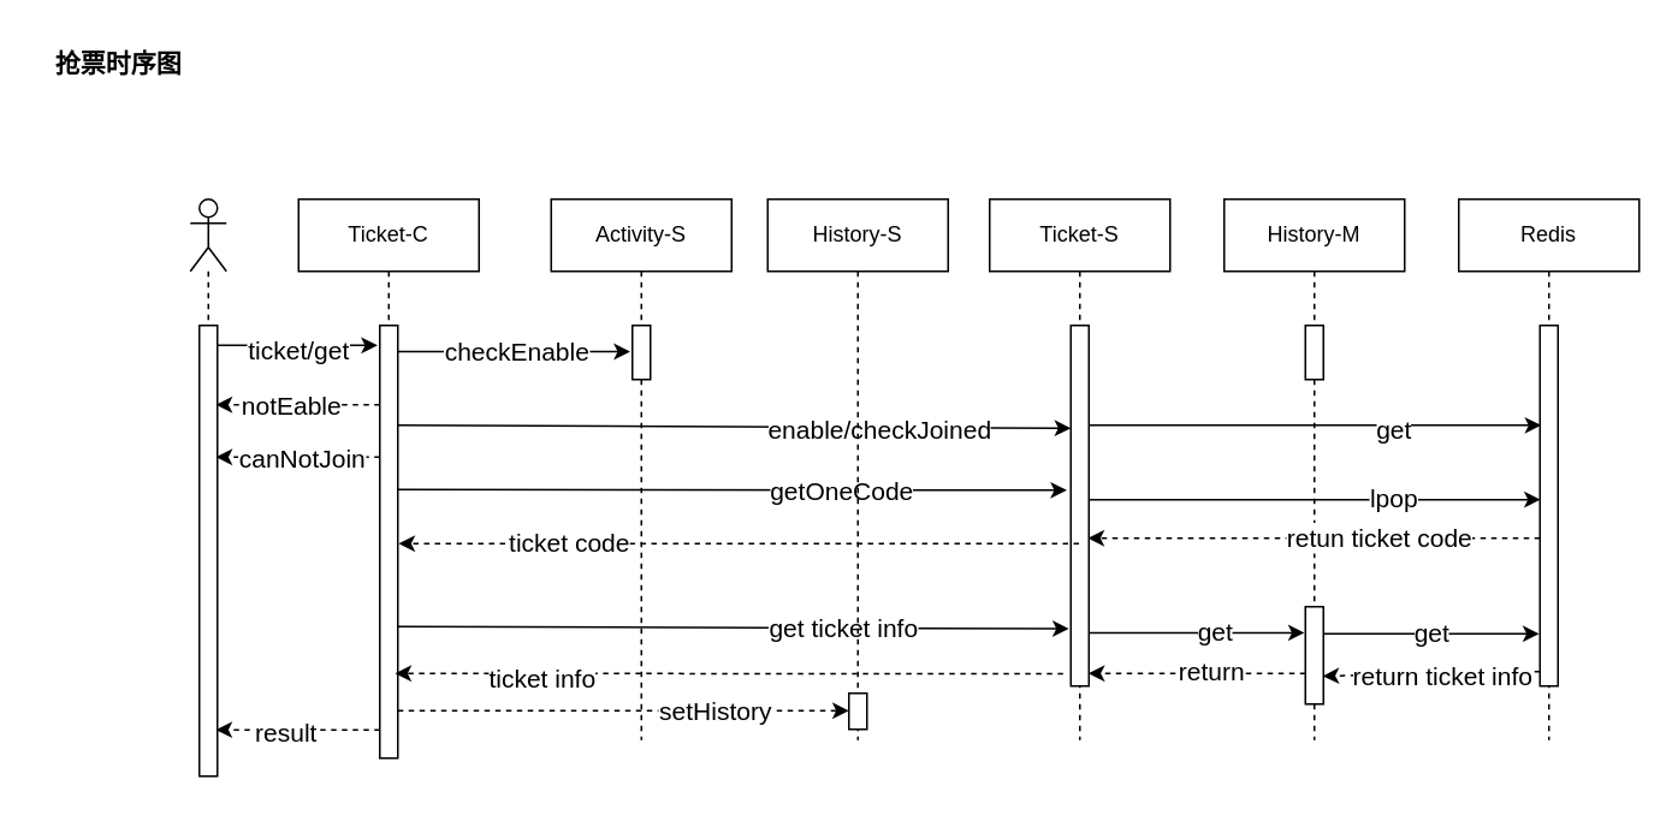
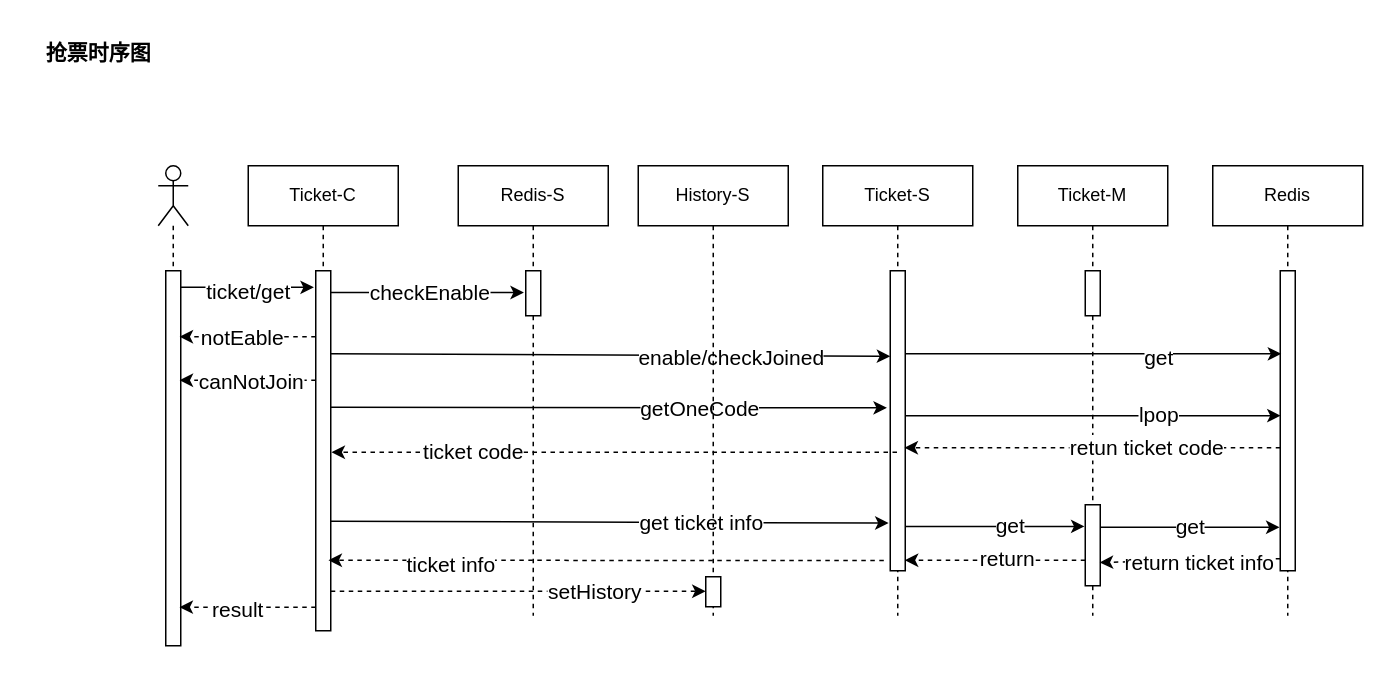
  <mxCell id="0" />
  <mxCell id="1" parent="0" />
  <mxCell id="2" value="" style="shape=umlLifeline;participant=umlActor;perimeter=lifelinePerimeter;whiteSpace=wrap;html=1;container=1;collapsible=0;recursiveResize=0;verticalAlign=top;spacingTop=36;outlineConnect=0;" vertex="1" parent="1"><mxGeometry x="105" y="110" width="20" height="320" as="geometry" /></mxCell>
  <mxCell id="3" value="" style="html=1;points=[];perimeter=orthogonalPerimeter;" vertex="1" parent="2"><mxGeometry x="5" y="70" width="10" height="250" as="geometry" /></mxCell>
  <mxCell id="4" value="Ticket-C" style="shape=umlLifeline;perimeter=lifelinePerimeter;whiteSpace=wrap;html=1;container=1;collapsible=0;recursiveResize=0;outlineConnect=0;" vertex="1" parent="1"><mxGeometry x="165" y="110" width="100" height="310" as="geometry" /></mxCell>
  <mxCell id="5" value="" style="html=1;points=[];perimeter=orthogonalPerimeter;" vertex="1" parent="4"><mxGeometry x="45" y="70" width="10" height="240" as="geometry" /></mxCell>
  <mxCell id="6" value="&lt;font style=&quot;font-size: 14px;&quot;&gt;&lt;b style=&quot;&quot;&gt;抢票时序图&lt;/b&gt;&lt;/font&gt;" style="text;html=1;align=center;verticalAlign=middle;resizable=0;points=[];autosize=1;strokeColor=none;fillColor=none;" vertex="1" parent="1"><mxGeometry x="20" y="20" width="90" height="30" as="geometry" /></mxCell>
- <mxCell id="7" value="Activity-S" style="shape=umlLifeline;perimeter=lifelinePerimeter;whiteSpace=wrap;html=1;container=1;collapsible=0;recursiveResize=0;outlineConnect=0;" vertex="1" parent="1"><mxGeometry x="305" y="110" width="100" height="300" as="geometry" /></mxCell>
+ <mxCell id="7" value="Redis-S" style="shape=umlLifeline;perimeter=lifelinePerimeter;whiteSpace=wrap;html=1;container=1;collapsible=0;recursiveResize=0;outlineConnect=0;" vertex="1" parent="1"><mxGeometry x="305" y="110" width="100" height="300" as="geometry" /></mxCell>
  <mxCell id="8" value="" style="html=1;points=[];perimeter=orthogonalPerimeter;" vertex="1" parent="7"><mxGeometry x="45" y="70" width="10" height="30" as="geometry" /></mxCell>
  <mxCell id="9" style="edgeStyle=none;html=1;entryX=-0.124;entryY=0.08;entryDx=0;entryDy=0;entryPerimeter=0;fontSize=14;" edge="1" parent="7"><mxGeometry relative="1" as="geometry"><mxPoint x="-85" y="84.52" as="sourcePoint" /><mxPoint x="43.76" y="84.52" as="targetPoint" /></mxGeometry></mxCell>
  <mxCell id="10" value="checkEnable" style="edgeLabel;html=1;align=center;verticalAlign=middle;resizable=0;points=[];fontSize=14;" vertex="1" connectable="0" parent="9"><mxGeometry x="0.275" y="-1" relative="1" as="geometry"><mxPoint x="-17" y="-1" as="offset" /></mxGeometry></mxCell>
  <mxCell id="11" value="Ticket-S" style="shape=umlLifeline;perimeter=lifelinePerimeter;whiteSpace=wrap;html=1;container=1;collapsible=0;recursiveResize=0;outlineConnect=0;" vertex="1" parent="1"><mxGeometry x="548" y="110" width="100" height="300" as="geometry" /></mxCell>
  <mxCell id="12" value="" style="html=1;points=[];perimeter=orthogonalPerimeter;" vertex="1" parent="11"><mxGeometry x="45" y="70" width="10" height="200" as="geometry" /></mxCell>
- <mxCell id="13" value="History-M" style="shape=umlLifeline;perimeter=lifelinePerimeter;whiteSpace=wrap;html=1;container=1;collapsible=0;recursiveResize=0;outlineConnect=0;" vertex="1" parent="1"><mxGeometry x="678" y="110" width="100" height="300" as="geometry" /></mxCell>
+ <mxCell id="13" value="Ticket-M" style="shape=umlLifeline;perimeter=lifelinePerimeter;whiteSpace=wrap;html=1;container=1;collapsible=0;recursiveResize=0;outlineConnect=0;" vertex="1" parent="1"><mxGeometry x="678" y="110" width="100" height="300" as="geometry" /></mxCell>
  <mxCell id="14" value="" style="html=1;points=[];perimeter=orthogonalPerimeter;" vertex="1" parent="13"><mxGeometry x="45" y="70" width="10" height="30" as="geometry" /></mxCell>
  <mxCell id="15" value="" style="html=1;points=[];perimeter=orthogonalPerimeter;" vertex="1" parent="13"><mxGeometry x="45" y="226" width="10" height="54" as="geometry" /></mxCell>
  <mxCell id="16" value="Redis" style="shape=umlLifeline;perimeter=lifelinePerimeter;whiteSpace=wrap;html=1;container=1;collapsible=0;recursiveResize=0;outlineConnect=0;" vertex="1" parent="1"><mxGeometry x="808" y="110" width="100" height="300" as="geometry" /></mxCell>
  <mxCell id="17" value="" style="html=1;points=[];perimeter=orthogonalPerimeter;" vertex="1" parent="16"><mxGeometry x="45" y="70" width="10" height="200" as="geometry" /></mxCell>
  <mxCell id="18" style="edgeStyle=none;html=1;entryX=-0.124;entryY=0.071;entryDx=0;entryDy=0;entryPerimeter=0;fontSize=14;" edge="1" parent="1"><mxGeometry relative="1" as="geometry"><mxPoint x="120" y="191.04" as="sourcePoint" /><mxPoint x="208.76" y="191.04" as="targetPoint" /></mxGeometry></mxCell>
  <mxCell id="19" value="ticket/get" style="edgeLabel;html=1;align=center;verticalAlign=middle;resizable=0;points=[];fontSize=14;" vertex="1" connectable="0" parent="18"><mxGeometry x="-0.009" y="-2" relative="1" as="geometry"><mxPoint as="offset" /></mxGeometry></mxCell>
  <mxCell id="20" style="edgeStyle=none;html=1;entryX=0.924;entryY=0.2;entryDx=0;entryDy=0;entryPerimeter=0;dashed=1;fontSize=14;" edge="1" parent="1"><mxGeometry relative="1" as="geometry"><mxPoint x="210" y="224" as="sourcePoint" /><mxPoint x="119.24" y="224" as="targetPoint" /></mxGeometry></mxCell>
  <mxCell id="21" value="notEable" style="edgeLabel;html=1;align=center;verticalAlign=middle;resizable=0;points=[];fontSize=14;" vertex="1" connectable="0" parent="20"><mxGeometry x="-0.28" relative="1" as="geometry"><mxPoint x="-17" as="offset" /></mxGeometry></mxCell>
  <mxCell id="22" style="edgeStyle=none;html=1;fontSize=14;entryX=0;entryY=0.285;entryDx=0;entryDy=0;entryPerimeter=0;" edge="1" parent="1" target="12"><mxGeometry relative="1" as="geometry"><mxPoint x="220" y="235.4" as="sourcePoint" /><mxPoint x="488.76" y="235.4" as="targetPoint" /></mxGeometry></mxCell>
  <mxCell id="23" value="enable/checkJoined" style="edgeLabel;html=1;align=center;verticalAlign=middle;resizable=0;points=[];fontSize=14;" vertex="1" connectable="0" parent="22"><mxGeometry x="0.234" y="-4" relative="1" as="geometry"><mxPoint x="37" y="-3" as="offset" /></mxGeometry></mxCell>
  <mxCell id="24" style="edgeStyle=none;html=1;entryX=0.067;entryY=0.277;entryDx=0;entryDy=0;entryPerimeter=0;fontSize=14;" edge="1" parent="1" target="17"><mxGeometry relative="1" as="geometry"><mxPoint x="603" y="235.4" as="sourcePoint" /><mxPoint x="851.76" y="235.4" as="targetPoint" /></mxGeometry></mxCell>
  <mxCell id="25" value="get" style="edgeLabel;html=1;align=center;verticalAlign=middle;resizable=0;points=[];fontSize=14;" vertex="1" connectable="0" parent="24"><mxGeometry x="0.342" y="-2" relative="1" as="geometry"><mxPoint as="offset" /></mxGeometry></mxCell>
  <mxCell id="26" style="edgeStyle=none;html=1;fontSize=14;entryX=0.924;entryY=0.285;entryDx=0;entryDy=0;entryPerimeter=0;dashed=1;" edge="1" parent="1"><mxGeometry relative="1" as="geometry"><mxPoint x="119.24" y="253" as="targetPoint" /><mxPoint x="210" y="253" as="sourcePoint" /></mxGeometry></mxCell>
  <mxCell id="27" value="canNotJoin" style="edgeLabel;html=1;align=center;verticalAlign=middle;resizable=0;points=[];fontSize=14;" vertex="1" connectable="0" parent="26"><mxGeometry x="-0.301" relative="1" as="geometry"><mxPoint x="-12" as="offset" /></mxGeometry></mxCell>
  <mxCell id="28" style="edgeStyle=none;html=1;fontSize=14;entryX=-0.222;entryY=0.457;entryDx=0;entryDy=0;entryPerimeter=0;" edge="1" parent="1" target="12"><mxGeometry relative="1" as="geometry"><mxPoint x="220" y="271" as="sourcePoint" /><mxPoint x="494.5" y="271" as="targetPoint" /></mxGeometry></mxCell>
  <mxCell id="29" value="getOneCode" style="edgeLabel;html=1;align=center;verticalAlign=middle;resizable=0;points=[];fontSize=14;" vertex="1" connectable="0" parent="28"><mxGeometry x="0.091" y="1" relative="1" as="geometry"><mxPoint x="43" y="1" as="offset" /></mxGeometry></mxCell>
  <mxCell id="30" style="edgeStyle=none;html=1;fontSize=14;entryX=0.029;entryY=0.503;entryDx=0;entryDy=0;entryPerimeter=0;" edge="1" parent="1"><mxGeometry relative="1" as="geometry"><mxPoint x="603" y="276.6" as="sourcePoint" /><mxPoint x="853.29" y="276.6" as="targetPoint" /><Array as="points" /></mxGeometry></mxCell>
  <mxCell id="31" value="lpop" style="edgeLabel;html=1;align=center;verticalAlign=middle;resizable=0;points=[];fontSize=14;" vertex="1" connectable="0" parent="30"><mxGeometry x="0.259" y="1" relative="1" as="geometry"><mxPoint x="10" as="offset" /></mxGeometry></mxCell>
  <mxCell id="32" style="edgeStyle=none;html=1;entryX=0.95;entryY=0.605;entryDx=0;entryDy=0;entryPerimeter=0;fontSize=14;dashed=1;" edge="1" parent="1"><mxGeometry relative="1" as="geometry"><mxPoint x="853" y="298" as="sourcePoint" /><mxPoint x="602.5" y="298" as="targetPoint" /></mxGeometry></mxCell>
  <mxCell id="33" value="retun ticket code" style="edgeLabel;html=1;align=center;verticalAlign=middle;resizable=0;points=[];fontSize=14;" vertex="1" connectable="0" parent="32"><mxGeometry x="-0.277" y="-1" relative="1" as="geometry"><mxPoint x="1" as="offset" /></mxGeometry></mxCell>
  <mxCell id="34" style="edgeStyle=none;html=1;entryX=1.05;entryY=0.605;entryDx=0;entryDy=0;entryPerimeter=0;fontSize=14;dashed=1;" edge="1" parent="1" source="11"><mxGeometry relative="1" as="geometry"><mxPoint x="490" y="301" as="sourcePoint" /><mxPoint x="220.5" y="301" as="targetPoint" /></mxGeometry></mxCell>
  <mxCell id="35" value="ticket code" style="edgeLabel;html=1;align=center;verticalAlign=middle;resizable=0;points=[];fontSize=14;" vertex="1" connectable="0" parent="34"><mxGeometry x="-0.106" y="-1" relative="1" as="geometry"><mxPoint x="-114" as="offset" /></mxGeometry></mxCell>
  <mxCell id="36" style="edgeStyle=none;html=1;fontSize=14;entryX=-0.111;entryY=0.841;entryDx=0;entryDy=0;entryPerimeter=0;" edge="1" parent="1" target="12"><mxGeometry relative="1" as="geometry"><mxPoint x="220" y="347" as="sourcePoint" /><mxPoint x="589.67" y="342.4" as="targetPoint" /></mxGeometry></mxCell>
  <mxCell id="37" value="get ticket info" style="edgeLabel;html=1;align=center;verticalAlign=middle;resizable=0;points=[];fontSize=14;" vertex="1" connectable="0" parent="36"><mxGeometry x="0.088" y="-3" relative="1" as="geometry"><mxPoint x="45" y="-3" as="offset" /></mxGeometry></mxCell>
  <mxCell id="38" style="edgeStyle=none;html=1;entryX=-0.05;entryY=0.533;entryDx=0;entryDy=0;entryPerimeter=0;fontSize=14;" edge="1" parent="1"><mxGeometry relative="1" as="geometry"><mxPoint x="603" y="350.452" as="sourcePoint" /><mxPoint x="722.5" y="350.452" as="targetPoint" /></mxGeometry></mxCell>
  <mxCell id="39" value="get" style="edgeLabel;html=1;align=center;verticalAlign=middle;resizable=0;points=[];fontSize=14;" vertex="1" connectable="0" parent="38"><mxGeometry x="0.146" y="1" relative="1" as="geometry"><mxPoint x="1" as="offset" /></mxGeometry></mxCell>
  <mxCell id="40" value="get" style="edgeStyle=none;html=1;entryX=-0.05;entryY=0.855;entryDx=0;entryDy=0;entryPerimeter=0;fontSize=14;" edge="1" parent="1" source="15" target="17"><mxGeometry relative="1" as="geometry" /></mxCell>
  <mxCell id="41" style="edgeStyle=none;html=1;dashed=1;fontSize=14;entryX=0.964;entryY=0.712;entryDx=0;entryDy=0;entryPerimeter=0;" edge="1" parent="1" target="15"><mxGeometry relative="1" as="geometry"><mxPoint x="853" y="372" as="sourcePoint" /><mxPoint x="738" y="372" as="targetPoint" /></mxGeometry></mxCell>
  <mxCell id="42" style="edgeStyle=none;html=1;entryX=0.971;entryY=0.945;entryDx=0;entryDy=0;entryPerimeter=0;dashed=1;fontSize=14;" edge="1" parent="1"><mxGeometry relative="1" as="geometry"><mxPoint x="723" y="373" as="sourcePoint" /><mxPoint x="602.71" y="373" as="targetPoint" /></mxGeometry></mxCell>
  <mxCell id="43" value="return ticket info" style="edgeLabel;html=1;align=center;verticalAlign=middle;resizable=0;points=[];fontSize=14;" vertex="1" connectable="0" parent="42"><mxGeometry x="-0.257" y="-3" relative="1" as="geometry"><mxPoint x="120" y="4" as="offset" /></mxGeometry></mxCell>
  <mxCell id="44" value="return" style="edgeLabel;html=1;align=center;verticalAlign=middle;resizable=0;points=[];fontSize=14;" vertex="1" connectable="0" parent="42"><mxGeometry x="-0.111" y="-2" relative="1" as="geometry"><mxPoint as="offset" /></mxGeometry></mxCell>
  <mxCell id="45" style="edgeStyle=none;html=1;entryX=0.85;entryY=0.93;entryDx=0;entryDy=0;entryPerimeter=0;dashed=1;fontSize=14;exitX=-0.429;exitY=0.966;exitDx=0;exitDy=0;exitPerimeter=0;" edge="1" parent="1" source="12"><mxGeometry relative="1" as="geometry"><mxPoint x="490" y="373" as="sourcePoint" /><mxPoint x="218.5" y="373" as="targetPoint" /></mxGeometry></mxCell>
  <mxCell id="46" value="ticket info" style="edgeLabel;html=1;align=center;verticalAlign=middle;resizable=0;points=[];fontSize=14;" vertex="1" connectable="0" parent="45"><mxGeometry x="-0.186" y="2" relative="1" as="geometry"><mxPoint x="-138" as="offset" /></mxGeometry></mxCell>
  <mxCell id="47" style="edgeStyle=none;html=1;entryX=0.916;entryY=0.841;entryDx=0;entryDy=0;entryPerimeter=0;dashed=1;fontSize=14;" edge="1" parent="1"><mxGeometry relative="1" as="geometry"><mxPoint x="210" y="404.25" as="sourcePoint" /><mxPoint x="119.16" y="404.25" as="targetPoint" /></mxGeometry></mxCell>
  <mxCell id="48" value="result" style="edgeLabel;html=1;align=center;verticalAlign=middle;resizable=0;points=[];fontSize=14;" vertex="1" connectable="0" parent="47"><mxGeometry x="0.165" y="-3" relative="1" as="geometry"><mxPoint y="4" as="offset" /></mxGeometry></mxCell>
  <mxCell id="49" value="History-S&lt;br&gt;" style="shape=umlLifeline;perimeter=lifelinePerimeter;whiteSpace=wrap;html=1;container=1;collapsible=0;recursiveResize=0;outlineConnect=0;" vertex="1" parent="1"><mxGeometry x="425" y="110" width="100" height="300" as="geometry" /></mxCell>
  <mxCell id="50" value="" style="html=1;points=[];perimeter=orthogonalPerimeter;" vertex="1" parent="49"><mxGeometry x="45" y="274" width="10" height="20" as="geometry" /></mxCell>
  <mxCell id="51" style="edgeStyle=none;html=1;entryX=-0.009;entryY=0.482;entryDx=0;entryDy=0;entryPerimeter=0;dashed=1;fontSize=14;" edge="1" parent="1" source="5" target="50"><mxGeometry relative="1" as="geometry" /></mxCell>
  <mxCell id="52" value="setHistory" style="edgeLabel;html=1;align=center;verticalAlign=middle;resizable=0;points=[];fontSize=14;" vertex="1" connectable="0" parent="51"><mxGeometry x="0.344" relative="1" as="geometry"><mxPoint x="7" as="offset" /></mxGeometry></mxCell>
